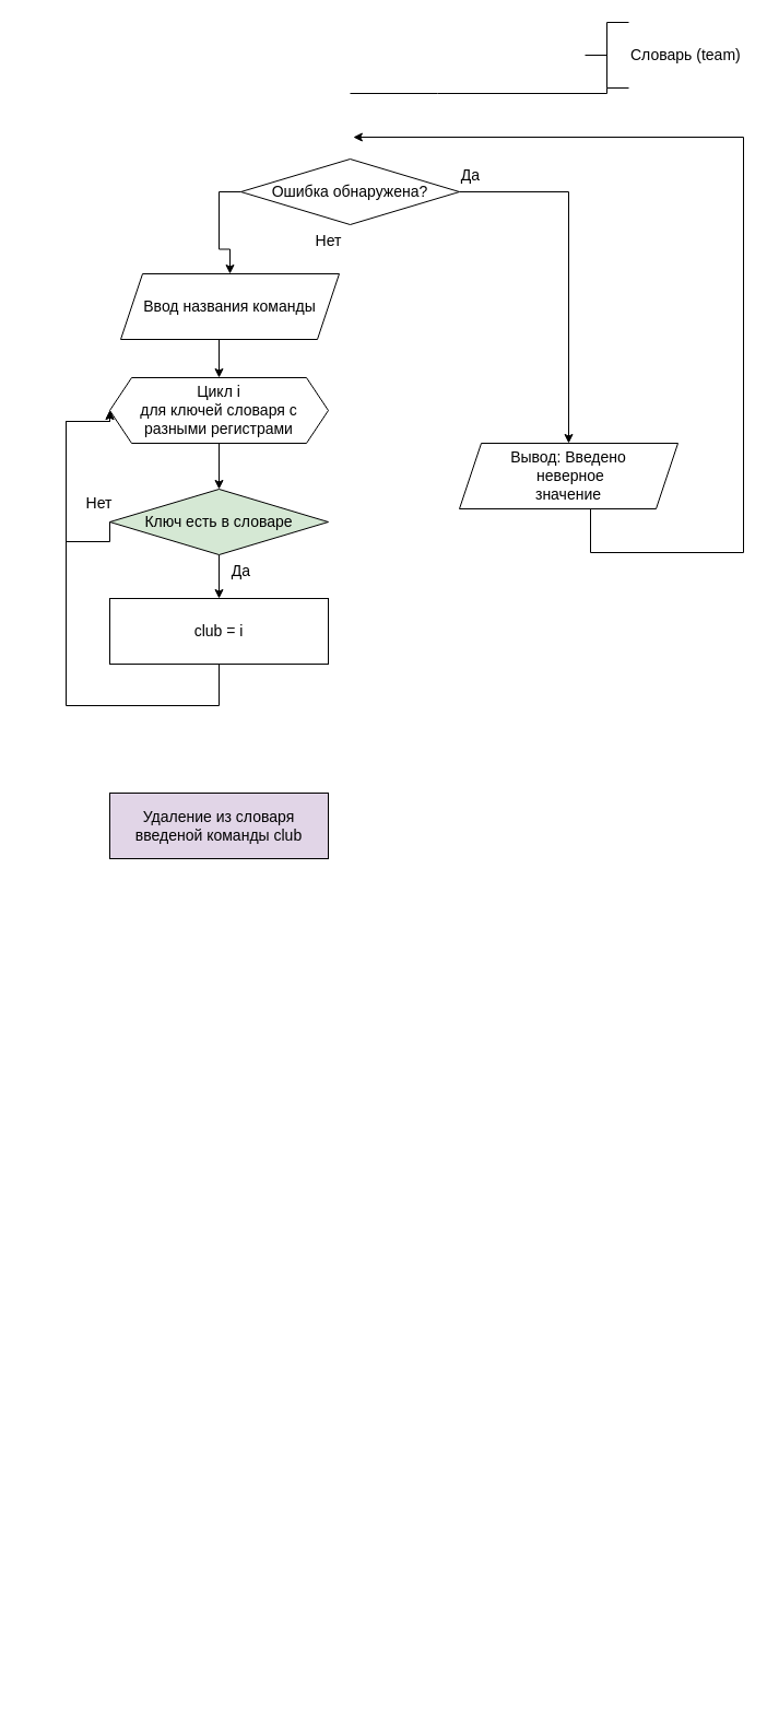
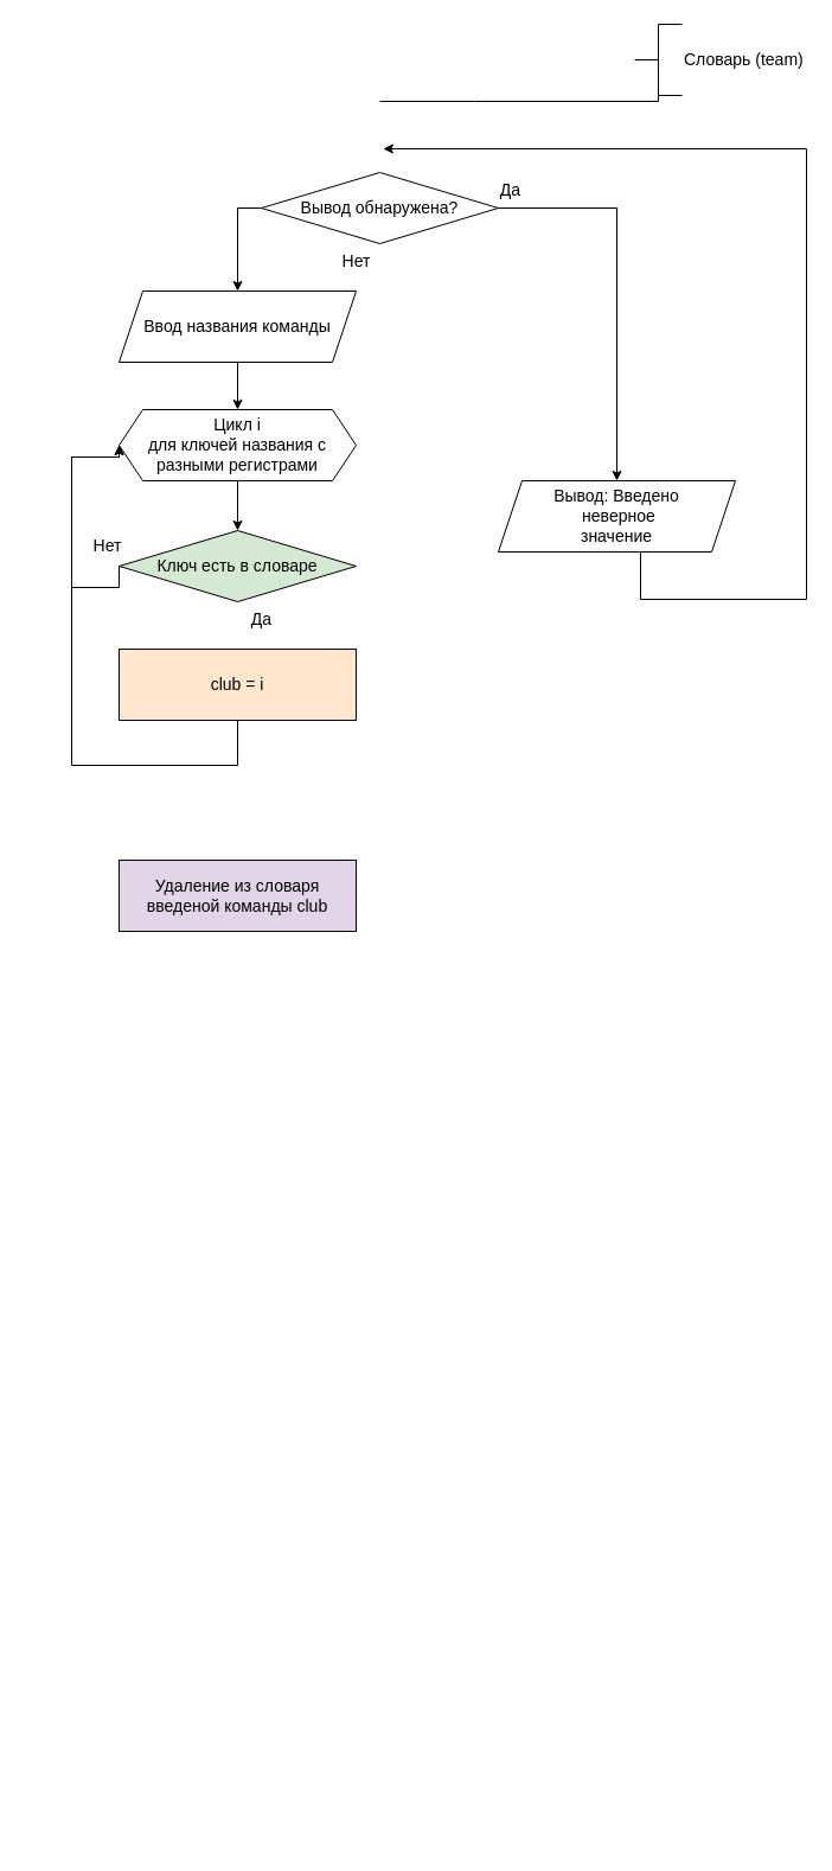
  <mxCell id="0" />
  <mxCell id="1" parent="0" />
  <mxCell id="2" style="edgeStyle=orthogonalEdgeStyle;rounded=0;orthogonalLoop=1;jettySize=auto;html=1;endArrow=none;endFill=0;fontSize=14;" parent="1" source="3" edge="1"><mxGeometry relative="1" as="geometry"><mxPoint x="320" y="85" as="targetPoint" /><Array as="points"><mxPoint x="400" y="85" /><mxPoint x="400" y="85" /></Array></mxGeometry></mxCell>
  <mxCell id="3" value="Словарь (team)" style="strokeWidth=1;html=1;shape=mxgraph.flowchart.annotation_2;align=left;labelPosition=right;pointerEvents=1;fontSize=14;" parent="1" vertex="1"><mxGeometry x="535" y="20" width="40" height="60" as="geometry" /></mxCell>
  <mxCell id="4" style="edgeStyle=orthogonalEdgeStyle;rounded=0;orthogonalLoop=1;jettySize=auto;html=1;entryX=0.5;entryY=0;entryDx=0;entryDy=0;" parent="1" edge="1"><mxGeometry relative="1" as="geometry"><mxPoint x="320" y="305" as="sourcePoint" /></mxGeometry></mxCell>
  <mxCell id="5" style="edgeStyle=orthogonalEdgeStyle;rounded=0;orthogonalLoop=1;jettySize=auto;html=1;entryX=0.5;entryY=0;entryDx=0;entryDy=0;" parent="1" edge="1"><mxGeometry relative="1" as="geometry"><mxPoint x="320" y="405" as="sourcePoint" /></mxGeometry></mxCell>
  <mxCell id="6" style="edgeStyle=orthogonalEdgeStyle;rounded=0;orthogonalLoop=1;jettySize=auto;html=1;entryX=0.5;entryY=0;entryDx=0;entryDy=0;" parent="1" edge="1"><mxGeometry relative="1" as="geometry"><mxPoint x="320" y="505" as="sourcePoint" /></mxGeometry></mxCell>
  <mxCell id="7" style="edgeStyle=orthogonalEdgeStyle;rounded=0;orthogonalLoop=1;jettySize=auto;html=1;" parent="1" edge="1"><mxGeometry relative="1" as="geometry"><mxPoint x="320" y="605" as="sourcePoint" /></mxGeometry></mxCell>
  <mxCell id="8" style="edgeStyle=orthogonalEdgeStyle;rounded=0;orthogonalLoop=1;jettySize=auto;html=1;entryX=0.5;entryY=0;entryDx=0;entryDy=0;" parent="1" edge="1"><mxGeometry relative="1" as="geometry"><mxPoint x="320" y="705" as="sourcePoint" /></mxGeometry></mxCell>
  <mxCell id="9" style="edgeStyle=orthogonalEdgeStyle;rounded=0;orthogonalLoop=1;jettySize=auto;html=1;entryX=0.5;entryY=0;entryDx=0;entryDy=0;" parent="1" edge="1"><mxGeometry relative="1" as="geometry"><mxPoint x="320" y="805" as="sourcePoint" /></mxGeometry></mxCell>
  <mxCell id="10" style="edgeStyle=orthogonalEdgeStyle;rounded=0;orthogonalLoop=1;jettySize=auto;html=1;entryX=0;entryY=0.5;entryDx=0;entryDy=0;" parent="1" edge="1"><mxGeometry relative="1" as="geometry"><mxPoint x="220" y="675" as="targetPoint" /><Array as="points"><mxPoint x="320" y="925" /><mxPoint x="180" y="925" /><mxPoint x="180" y="675" /></Array></mxGeometry></mxCell>
  <mxCell id="11" style="edgeStyle=orthogonalEdgeStyle;rounded=0;orthogonalLoop=1;jettySize=auto;html=1;exitX=1;exitY=0.5;exitDx=0;exitDy=0;fontSize=14;" parent="1" source="13" target="18" edge="1"><mxGeometry relative="1" as="geometry" /></mxCell>
  <mxCell id="12" style="edgeStyle=orthogonalEdgeStyle;rounded=0;orthogonalLoop=1;jettySize=auto;html=1;entryX=0.5;entryY=0;entryDx=0;entryDy=0;fontSize=14;exitX=0;exitY=0.5;exitDx=0;exitDy=0;" parent="1" source="13" target="15" edge="1"><mxGeometry relative="1" as="geometry" /></mxCell>
- <mxCell id="13" value="Ошибка обнаружена?" style="rhombus;whiteSpace=wrap;html=1;fontSize=14;" parent="1" vertex="1"><mxGeometry x="220" y="145" width="200" height="60" as="geometry" /></mxCell>
+ <mxCell id="13" value="Вывод обнаружена?" style="rhombus;whiteSpace=wrap;html=1;fontSize=14;" parent="1" vertex="1"><mxGeometry x="220" y="145" width="200" height="60" as="geometry" /></mxCell>
  <mxCell id="14" style="edgeStyle=orthogonalEdgeStyle;rounded=0;orthogonalLoop=1;jettySize=auto;html=1;fontSize=14;" parent="1" source="15" edge="1"><mxGeometry relative="1" as="geometry"><mxPoint x="200" y="345" as="targetPoint" /><Array as="points"><mxPoint x="200" y="345" /></Array></mxGeometry></mxCell>
- <mxCell id="15" value="Ввод названия команды" style="shape=parallelogram;perimeter=parallelogramPerimeter;whiteSpace=wrap;html=1;fixedSize=1;fontSize=14;" parent="1" vertex="1"><mxGeometry x="110" y="250" width="200" height="60" as="geometry" /></mxCell>
+ <mxCell id="15" value="Ввод названия команды" style="shape=parallelogram;perimeter=parallelogramPerimeter;whiteSpace=wrap;html=1;fixedSize=1;fontSize=14;" parent="1" vertex="1"><mxGeometry x="100" y="245" width="200" height="60" as="geometry" /></mxCell>
  <mxCell id="16" value="Нет" style="text;html=1;align=center;verticalAlign=middle;resizable=0;points=[];autosize=1;strokeColor=none;fillColor=none;fontSize=14;" parent="1" vertex="1"><mxGeometry x="275" y="205" width="50" height="30" as="geometry" /></mxCell>
  <mxCell id="17" style="edgeStyle=orthogonalEdgeStyle;rounded=0;orthogonalLoop=1;jettySize=auto;html=1;exitX=0.5;exitY=1;exitDx=0;exitDy=0;fontSize=14;" parent="1" source="18" edge="1"><mxGeometry relative="1" as="geometry"><mxPoint x="322.857" y="125" as="targetPoint" /><Array as="points"><mxPoint x="540" y="505" /><mxPoint x="680" y="505" /><mxPoint x="680" y="125" /></Array></mxGeometry></mxCell>
  <mxCell id="18" value="Вывод: Введено&lt;br style=&quot;font-size: 14px;&quot;&gt;&amp;nbsp;неверное&lt;br style=&quot;font-size: 14px;&quot;&gt;значение" style="shape=parallelogram;perimeter=parallelogramPerimeter;whiteSpace=wrap;html=1;fixedSize=1;fontSize=14;" parent="1" vertex="1"><mxGeometry x="420" y="405" width="200" height="60" as="geometry" /></mxCell>
  <mxCell id="19" value="Да" style="text;html=1;align=center;verticalAlign=middle;resizable=0;points=[];autosize=1;strokeColor=none;fillColor=none;fontSize=14;" parent="1" vertex="1"><mxGeometry x="410" y="145" width="40" height="30" as="geometry" /></mxCell>
  <mxCell id="20" style="edgeStyle=orthogonalEdgeStyle;rounded=0;orthogonalLoop=1;jettySize=auto;html=1;entryX=0.5;entryY=0;entryDx=0;entryDy=0;fontSize=15;" parent="1" edge="1"><mxGeometry relative="1" as="geometry"><mxPoint x="200" y="925" as="sourcePoint" /></mxGeometry></mxCell>
  <mxCell id="21" style="edgeStyle=orthogonalEdgeStyle;rounded=0;orthogonalLoop=1;jettySize=auto;html=1;entryX=0.5;entryY=0;entryDx=0;entryDy=0;fontSize=15;" parent="1" edge="1"><mxGeometry relative="1" as="geometry"><Array as="points"><mxPoint x="380" y="695" /><mxPoint x="380" y="1556" /></Array><mxPoint x="299.697" y="695.091" as="sourcePoint" /></mxGeometry></mxCell>
  <mxCell id="22" style="edgeStyle=orthogonalEdgeStyle;rounded=0;orthogonalLoop=1;jettySize=auto;html=1;entryX=0;entryY=0.5;entryDx=0;entryDy=0;fontSize=15;" parent="1" edge="1"><mxGeometry relative="1" as="geometry"><Array as="points"><mxPoint x="200" y="1505" /><mxPoint x="20" y="1505" /><mxPoint x="20" y="695" /></Array><mxPoint x="100" y="695" as="targetPoint" /></mxGeometry></mxCell>
  <mxCell id="23" style="edgeStyle=orthogonalEdgeStyle;rounded=0;orthogonalLoop=1;jettySize=auto;html=1;entryX=0.5;entryY=0;entryDx=0;entryDy=0;fontSize=14;" edge="1" parent="1" source="24" target="27"><mxGeometry relative="1" as="geometry" /></mxCell>
- <mxCell id="24" value="Цикл i &lt;br&gt;для ключей словаря с разными регистрами" style="shape=hexagon;perimeter=hexagonPerimeter2;whiteSpace=wrap;html=1;fixedSize=1;fontSize=14;" vertex="1" parent="1"><mxGeometry x="100" y="345" width="200" height="60" as="geometry" /></mxCell>
- <mxCell id="25" style="edgeStyle=orthogonalEdgeStyle;rounded=0;orthogonalLoop=1;jettySize=auto;html=1;entryX=0.5;entryY=0;entryDx=0;entryDy=0;fontSize=14;" edge="1" parent="1" source="27" target="29"><mxGeometry relative="1" as="geometry" /></mxCell>
+ <mxCell id="24" value="Цикл i &lt;br&gt;для ключей названия с разными регистрами" style="shape=hexagon;perimeter=hexagonPerimeter2;whiteSpace=wrap;html=1;fixedSize=1;fontSize=14;" vertex="1" parent="1"><mxGeometry x="100" y="345" width="200" height="60" as="geometry" /></mxCell>
  <mxCell id="26" style="edgeStyle=orthogonalEdgeStyle;rounded=0;orthogonalLoop=1;jettySize=auto;html=1;entryX=0;entryY=0.5;entryDx=0;entryDy=0;exitX=0;exitY=0.5;exitDx=0;exitDy=0;fontSize=14;" edge="1" parent="1" source="27" target="24"><mxGeometry relative="1" as="geometry"><Array as="points"><mxPoint x="60" y="495" /><mxPoint x="60" y="385" /></Array></mxGeometry></mxCell>
  <mxCell id="27" value="Ключ есть в словаре" style="rhombus;whiteSpace=wrap;html=1;fontSize=14;fillColor=#d5e8d4;" vertex="1" parent="1"><mxGeometry x="100" y="447" width="200" height="60" as="geometry" /></mxCell>
  <mxCell id="28" style="edgeStyle=orthogonalEdgeStyle;rounded=0;orthogonalLoop=1;jettySize=auto;html=1;entryX=0;entryY=0.5;entryDx=0;entryDy=0;fontSize=14;" edge="1" parent="1" source="29" target="24"><mxGeometry relative="1" as="geometry"><Array as="points"><mxPoint x="200" y="645" /><mxPoint x="60" y="645" /><mxPoint x="60" y="385" /><mxPoint x="100" y="385" /></Array></mxGeometry></mxCell>
- <mxCell id="29" value="club = i" style="rounded=0;whiteSpace=wrap;html=1;fontSize=14;" vertex="1" parent="1"><mxGeometry x="100" y="547" width="200" height="60" as="geometry" /></mxCell>
+ <mxCell id="29" value="club = i" style="rounded=0;whiteSpace=wrap;html=1;fontSize=14;fillColor=#ffe6cc;" vertex="1" parent="1"><mxGeometry x="100" y="547" width="200" height="60" as="geometry" /></mxCell>
  <mxCell id="30" value="Да" style="text;html=1;align=center;verticalAlign=middle;resizable=0;points=[];autosize=1;strokeColor=none;fillColor=none;fontSize=14;" vertex="1" parent="1"><mxGeometry x="200" y="507" width="40" height="30" as="geometry" /></mxCell>
  <mxCell id="31" value="Нет" style="text;html=1;align=center;verticalAlign=middle;resizable=0;points=[];autosize=1;strokeColor=none;fillColor=none;fontSize=14;" vertex="1" parent="1"><mxGeometry x="65" y="445" width="50" height="30" as="geometry" /></mxCell>
  <mxCell id="32" value="Удаление из словаря&lt;br style=&quot;font-size: 14px;&quot;&gt;введеной команды club" style="rounded=0;whiteSpace=wrap;html=1;fontSize=14;fillColor=#e1d5e7;" vertex="1" parent="1"><mxGeometry x="100" y="725" width="200" height="60" as="geometry" /></mxCell>
